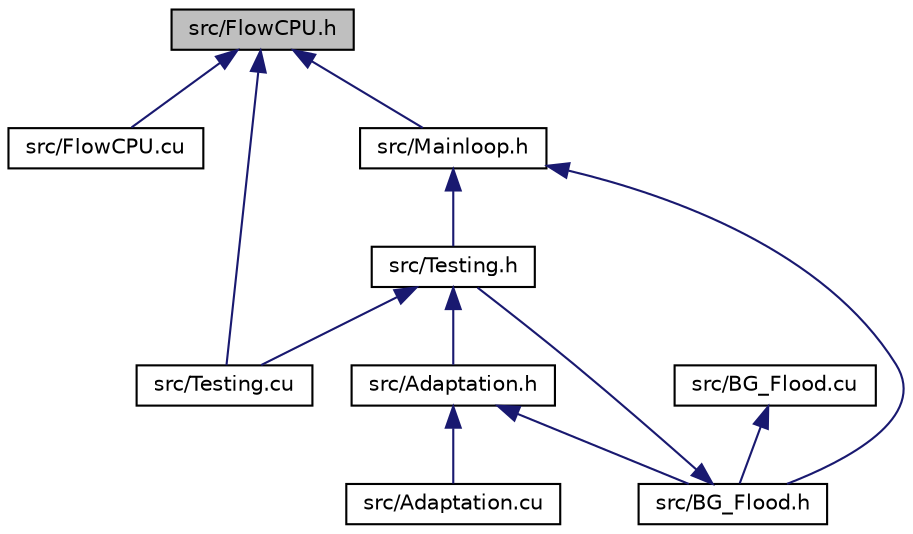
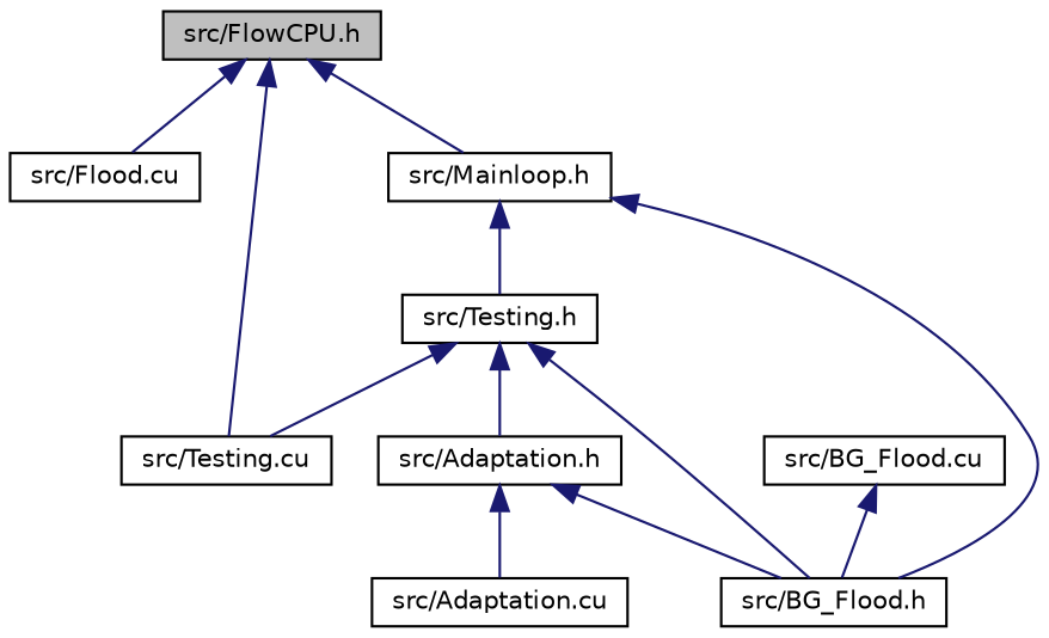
  digraph {
    node [color=black fillcolor=white fontname=Helvetica fontsize=10 shape=record style=filled]
    edge [color=midnightblue dir=back fontname=Helvetica fontsize=10 labelfontname=Helvetica labelfontsize=10 style=solid]
    n1 [fillcolor=grey75 fontcolor=black height=0.2 label="src/FlowCPU.h" width=0.4]
-   n2 [height=0.2 label="src/FlowCPU.cu" width=0.4]
+   n2 [height=0.2 label="src/Flood.cu" width=0.4]
    n3 [height=0.2 label="src/Mainloop.h" width=0.4]
    n4 [height=0.2 label="src/Testing.cu" width=0.4]
    n5 [height=0.2 label="src/Testing.h" width=0.4]
    n6 [height=0.2 label="src/BG_Flood.h" width=0.4]
    n7 [height=0.2 label="src/Adaptation.h" width=0.4]
    n8 [height=0.2 label="src/BG_Flood.cu" width=0.4]
    n9 [height=0.2 label="src/Adaptation.cu" width=0.4]
    n1 -> n2
    n1 -> n3
    n1 -> n4
    n3 -> n5
    n3 -> n6
    n5 -> n4
-   n6 -> n5
+   n5 -> n6
    n5 -> n7
    n7 -> n6
    n7 -> n9
    n8 -> n6
  }
